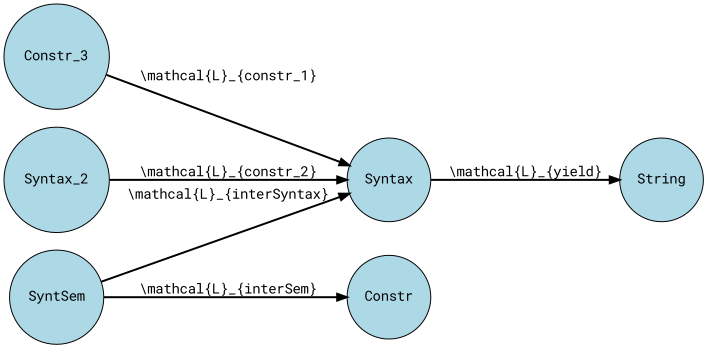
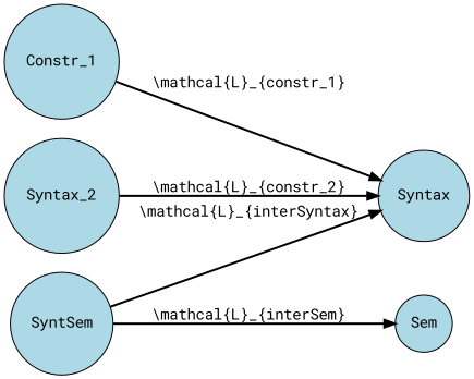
  strict digraph {
    fontname="Roboto Mono"
    rankdir=LR
    node [fillcolor=lightblue fontname="Roboto Mono" shape=circle style=filled]
    edge [fontname="Roboto Mono" style=bold]
-   Constr_1 [label=Constr_3]
+   Constr_1
    Syntax
-   String
    n4 [label=Syntax_2]
    SyntSem
-   Sem [label=Constr]
+   Sem
    Constr_1 -> Syntax [label="\\mathcal{L}_{constr_1}"]
-   Syntax -> String [label="\\mathcal{L}_{yield}"]
    n4 -> Syntax [label="\\mathcal{L}_{constr_2}"]
    SyntSem -> Syntax [label="\\mathcal{L}_{interSyntax}"]
    SyntSem -> Sem [label="\\mathcal{L}_{interSem}"]
  }
